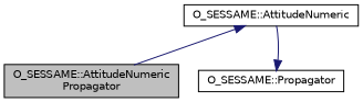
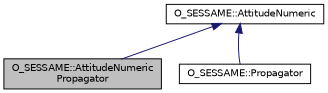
  digraph {
    node [color=black fillcolor=white fontname=Helvetica fontsize=10 shape=record style=filled]
    edge [color=midnightblue dir=back fontname=Helvetica fontsize=10 labelfontname=Helvetica labelfontsize=10 style=solid]
    n1 [fillcolor=grey75 fontcolor=black height=0.2 label="O_SESSAME::AttitudeNumeric\lPropagator" width=0.4]
    n2 [height=0.2 label="O_SESSAME::AttitudeNumeric" width=0.4]
    n3 [height=0.2 label="O_SESSAME::Propagator" width=0.4]
    n2 -> n1
-   n3 -> n2
+   n2 -> n3
  }
